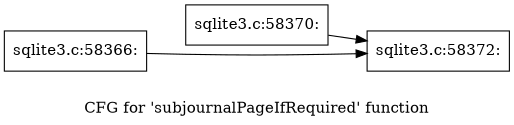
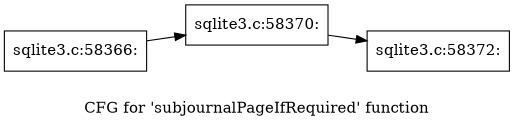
  digraph {
    label="CFG for 'subjournalPageIfRequired' function"
    rankdir=LR
    node [shape=record]
    n1 [label="{sqlite3.c:58366:}"]
    n2 [label="{sqlite3.c:58370:}"]
    n3 [label="{sqlite3.c:58372:}"]
-   n1 -> n3
+   n1 -> n2
    n2 -> n3
  }
